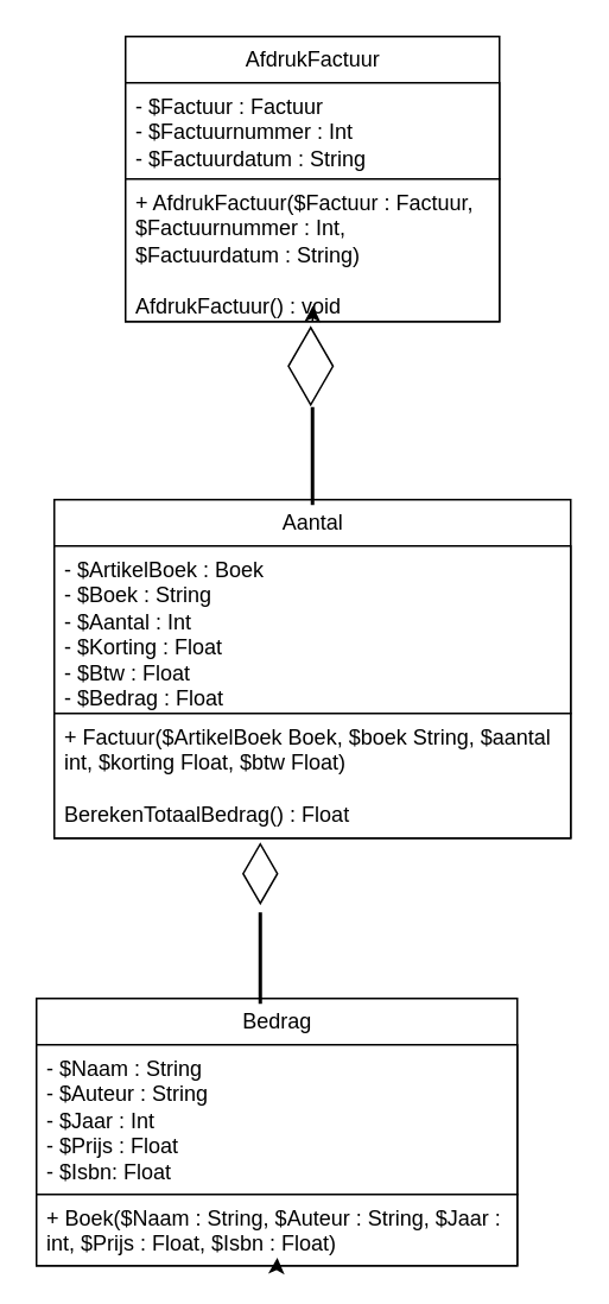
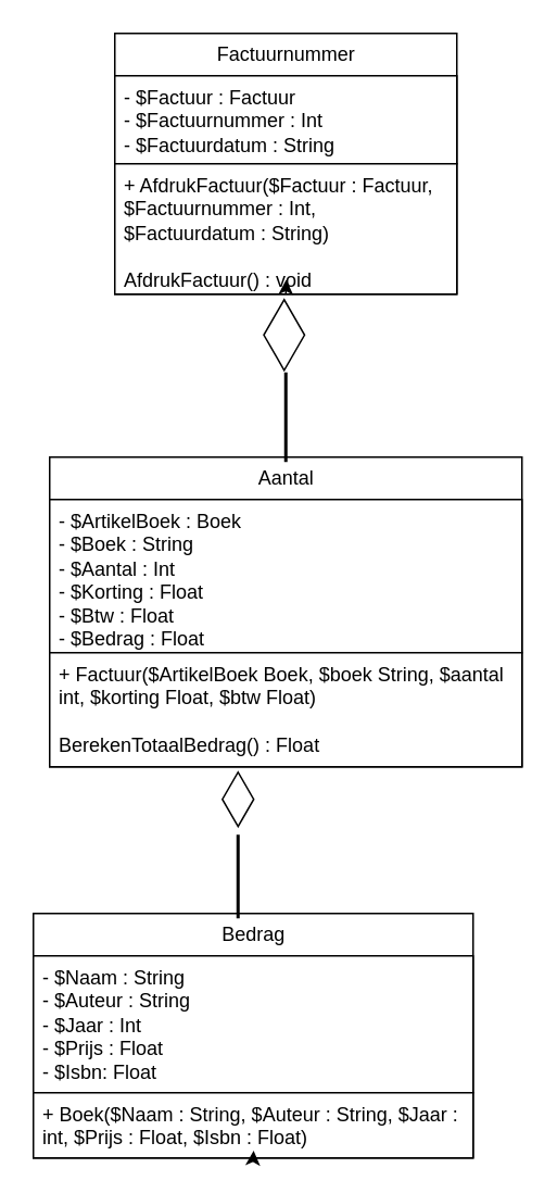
  <mxCell id="0" />
  <mxCell id="1" parent="0" />
  <mxCell id="2" value="&lt;font color=&quot;#000000&quot; style=&quot;background-color: rgb(255, 255, 255);&quot;&gt;Aantal&lt;/font&gt;" style="swimlane;fontStyle=0;childLayout=stackLayout;horizontal=1;startSize=26;fillColor=#FFFFFF;horizontalStack=0;resizeParent=1;resizeParentMax=0;resizeLast=0;collapsible=1;marginBottom=0;html=1;strokeColor=#000000;shadow=0;glass=0;rounded=0;" parent="1" vertex="1"><mxGeometry x="30" y="280" width="290" height="190" as="geometry" /></mxCell>
  <mxCell id="3" value="&lt;font color=&quot;#000000&quot;&gt;- $ArtikelBoek : Boek&lt;br&gt;- $Boek : String&lt;br&gt;- $Aantal : Int&lt;br&gt;- $Korting : Float&lt;br&gt;- $Btw : Float&lt;br&gt;- $Bedrag : Float&lt;/font&gt;" style="text;strokeColor=#000000;fillColor=#FFFFFF;align=left;verticalAlign=top;spacingLeft=4;spacingRight=4;overflow=hidden;rotatable=0;points=[[0,0.5],[1,0.5]];portConstraint=eastwest;whiteSpace=wrap;html=1;" parent="2" vertex="1"><mxGeometry y="26" width="290" height="94" as="geometry" /></mxCell>
  <mxCell id="4" value="&lt;font color=&quot;#000000&quot;&gt;+ Factuur($&lt;/font&gt;&lt;span style=&quot;color: rgb(0, 0, 0);&quot;&gt;ArtikelBoek&amp;nbsp;&lt;/span&gt;&lt;font color=&quot;#000000&quot;&gt;Boek, $boek String, $aantal int, $korting Float, $btw Float)&lt;br&gt;&lt;br&gt;BerekenTotaalBedrag() : Float&lt;br&gt;&lt;/font&gt;" style="text;strokeColor=#000000;fillColor=#FFFFFF;align=left;verticalAlign=top;spacingLeft=4;spacingRight=4;overflow=hidden;rotatable=0;points=[[0,0.5],[1,0.5]];portConstraint=eastwest;whiteSpace=wrap;html=1;" parent="2" vertex="1"><mxGeometry y="120" width="290" height="70" as="geometry" /></mxCell>
  <mxCell id="5" value="&lt;font color=&quot;#000000&quot; style=&quot;background-color: rgb(255, 255, 255);&quot;&gt;Bedrag&lt;/font&gt;" style="swimlane;fontStyle=0;childLayout=stackLayout;horizontal=1;startSize=26;fillColor=#FFFFFF;horizontalStack=0;resizeParent=1;resizeParentMax=0;resizeLast=0;collapsible=1;marginBottom=0;html=1;strokeColor=#000000;shadow=0;glass=0;rounded=0;" parent="1" vertex="1"><mxGeometry x="20" y="560" width="270" height="150" as="geometry" /></mxCell>
  <mxCell id="6" value="&lt;font color=&quot;#000000&quot;&gt;- $Naam : String&amp;nbsp; &lt;br&gt;- $Auteur : String &lt;br&gt;- $Jaar : Int&amp;nbsp; &lt;br&gt;- $Prijs : Float &lt;br&gt;- $Isbn: Float&lt;/font&gt;" style="text;strokeColor=#000000;fillColor=#FFFFFF;align=left;verticalAlign=top;spacingLeft=4;spacingRight=4;overflow=hidden;rotatable=0;points=[[0,0.5],[1,0.5]];portConstraint=eastwest;whiteSpace=wrap;html=1;" parent="5" vertex="1"><mxGeometry y="26" width="270" height="84" as="geometry" /></mxCell>
  <mxCell id="7" value="&lt;font color=&quot;#000000&quot;&gt;+ Boek(&lt;/font&gt;&lt;span style=&quot;color: rgb(0, 0, 0);&quot;&gt;$Naam : String,&lt;/span&gt;&lt;span style=&quot;color: rgb(0, 0, 0);&quot;&gt;&amp;nbsp;$Auteur : String,&amp;nbsp;&lt;/span&gt;&lt;span style=&quot;color: rgb(0, 0, 0);&quot;&gt;$Jaar : int,&amp;nbsp;&lt;/span&gt;&lt;span style=&quot;color: rgb(0, 0, 0);&quot;&gt;$Prijs : Float&lt;/span&gt;&lt;span style=&quot;color: rgb(0, 0, 0);&quot;&gt;, $Isbn : Float&lt;/span&gt;&lt;font color=&quot;#000000&quot;&gt;)&lt;br&gt;&lt;/font&gt;" style="text;strokeColor=#000000;fillColor=#FFFFFF;align=left;verticalAlign=top;spacingLeft=4;spacingRight=4;overflow=hidden;rotatable=0;points=[[0,0.5],[1,0.5]];portConstraint=eastwest;whiteSpace=wrap;html=1;" parent="5" vertex="1"><mxGeometry y="110" width="270" height="40" as="geometry" /></mxCell>
  <mxCell id="8" style="edgeStyle=none;html=1;exitX=0.5;exitY=1;exitDx=0;exitDy=0;entryX=0.501;entryY=0.889;entryDx=0;entryDy=0;entryPerimeter=0;" parent="5" source="5" target="7" edge="1"><mxGeometry relative="1" as="geometry" /></mxCell>
- <mxCell id="9" value="&lt;font color=&quot;#000000&quot; style=&quot;background-color: rgb(255, 255, 255);&quot;&gt;AfdrukFactuur&lt;/font&gt;" style="swimlane;fontStyle=0;childLayout=stackLayout;horizontal=1;startSize=26;fillColor=#FFFFFF;horizontalStack=0;resizeParent=1;resizeParentMax=0;resizeLast=0;collapsible=1;marginBottom=0;html=1;strokeColor=#000000;shadow=0;glass=0;rounded=0;" parent="1" vertex="1"><mxGeometry x="70" y="20" width="210" height="160" as="geometry" /></mxCell>
+ <mxCell id="9" value="&lt;font color=&quot;#000000&quot; style=&quot;background-color: rgb(255, 255, 255);&quot;&gt;Factuurnummer&lt;/font&gt;" style="swimlane;fontStyle=0;childLayout=stackLayout;horizontal=1;startSize=26;fillColor=#FFFFFF;horizontalStack=0;resizeParent=1;resizeParentMax=0;resizeLast=0;collapsible=1;marginBottom=0;html=1;strokeColor=#000000;shadow=0;glass=0;rounded=0;" parent="1" vertex="1"><mxGeometry x="70" y="20" width="210" height="160" as="geometry" /></mxCell>
  <mxCell id="10" value="&lt;font color=&quot;#000000&quot;&gt;- $Factuur : Factuur&lt;br&gt;- $Factuurnummer : Int&lt;br&gt;- $Factuurdatum : String&lt;/font&gt;" style="text;strokeColor=#000000;fillColor=#FFFFFF;align=left;verticalAlign=top;spacingLeft=4;spacingRight=4;overflow=hidden;rotatable=0;points=[[0,0.5],[1,0.5]];portConstraint=eastwest;whiteSpace=wrap;html=1;" parent="9" vertex="1"><mxGeometry y="26" width="210" height="54" as="geometry" /></mxCell>
  <mxCell id="11" value="&lt;font color=&quot;#000000&quot;&gt;+ AfdrukFactuur($Factuur : Factuur,&lt;br&gt;$Factuurnummer : Int,&lt;br&gt;$Factuurdatum : String)&lt;br&gt;&lt;br&gt;AfdrukFactuur() : void&lt;br&gt;&lt;/font&gt;" style="text;strokeColor=#000000;fillColor=#FFFFFF;align=left;verticalAlign=top;spacingLeft=4;spacingRight=4;overflow=hidden;rotatable=0;points=[[0,0.5],[1,0.5]];portConstraint=eastwest;whiteSpace=wrap;html=1;" parent="9" vertex="1"><mxGeometry y="80" width="210" height="80" as="geometry" /></mxCell>
  <mxCell id="12" style="edgeStyle=none;html=1;exitX=0.5;exitY=1;exitDx=0;exitDy=0;entryX=0.501;entryY=0.889;entryDx=0;entryDy=0;entryPerimeter=0;" parent="9" source="9" target="11" edge="1"><mxGeometry relative="1" as="geometry" /></mxCell>
  <mxCell id="13" value="" style="html=1;whiteSpace=wrap;aspect=fixed;shape=isoRectangle;strokeColor=#000000;rotation=-90;" parent="1" vertex="1"><mxGeometry x="152.33" y="192" width="43.33" height="26" as="geometry" /></mxCell>
  <mxCell id="14" value="" style="line;strokeWidth=2;html=1;strokeColor=#000000;rotation=-90;" parent="1" vertex="1"><mxGeometry x="147.5" y="250.49" width="55" height="10" as="geometry" /></mxCell>
  <mxCell id="15" value="" style="line;strokeWidth=2;html=1;strokeColor=#000000;rotation=-90;" parent="1" vertex="1"><mxGeometry x="120" y="532.33" width="51.34" height="10" as="geometry" /></mxCell>
  <mxCell id="16" value="" style="html=1;whiteSpace=wrap;aspect=fixed;shape=isoRectangle;strokeColor=#000000;rotation=-90;" parent="1" vertex="1"><mxGeometry x="129.01" y="480" width="33.33" height="20" as="geometry" /></mxCell>
